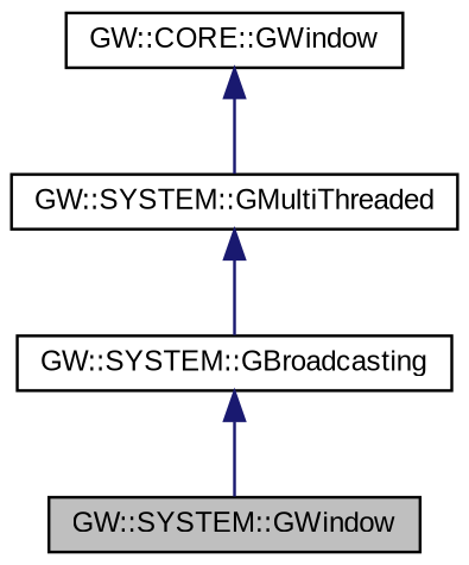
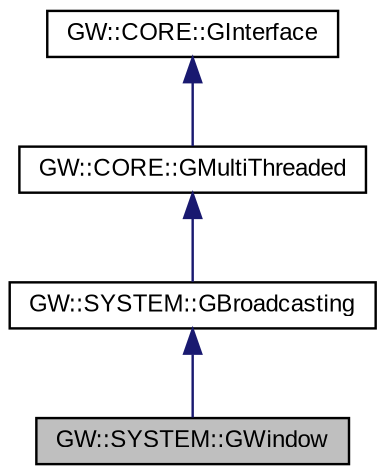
  digraph {
    fontname="Liberation Sans"
    node [color=black fillcolor=white fontname="Liberation Sans" fontsize=10 shape=record style=filled]
    edge [color=midnightblue dir=back fontname="Liberation Sans" fontsize=10 labelfontname=Helvetica labelfontsize=10 style=solid]
    n1 [fillcolor=grey75 fontcolor=black height=0.2 label="GW::SYSTEM::GWindow" width=0.4]
    n2 [height=0.2 label="GW::SYSTEM::GBroadcasting" width=0.4]
-   n3 [height=0.2 label="GW::SYSTEM::GMultiThreaded" width=0.4]
-   n4 [height=0.2 label="GW::CORE::GWindow" width=0.4]
+   n3 [height=0.2 label="GW::CORE::GMultiThreaded" width=0.4]
+   n4 [height=0.2 label="GW::CORE::GInterface" width=0.4]
    n2 -> n1
    n3 -> n2
    n4 -> n3
  }
